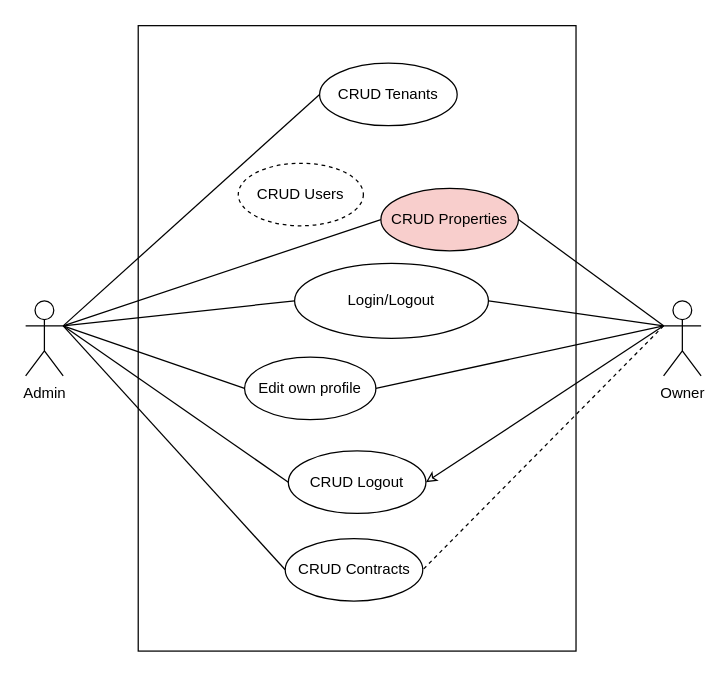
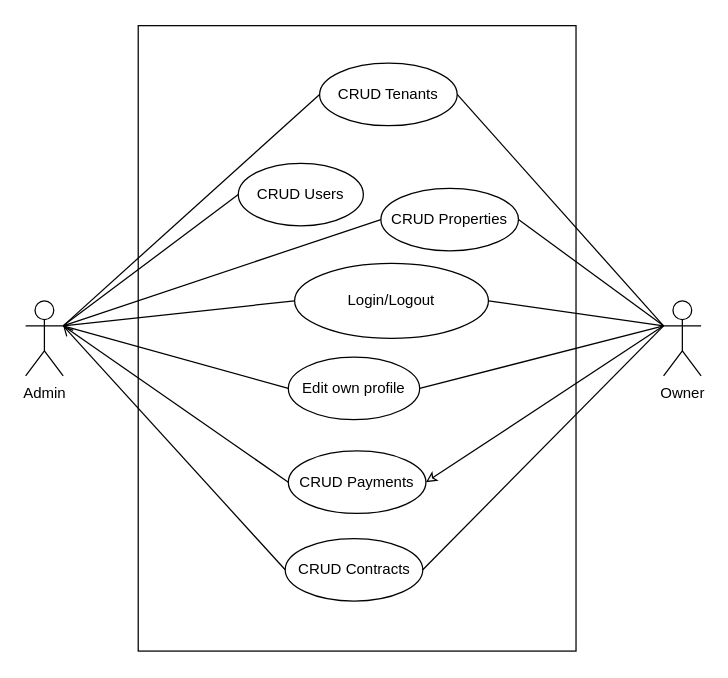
  <mxCell id="0" />
  <mxCell id="1" parent="0" />
  <mxCell id="2" value="" style="rounded=0;whiteSpace=wrap;html=1;" parent="1" vertex="1"><mxGeometry x="110" y="20" width="350" height="500" as="geometry" /></mxCell>
  <mxCell id="3" value="Admin" style="shape=umlActor;verticalLabelPosition=bottom;verticalAlign=top;html=1;" parent="1" vertex="1"><mxGeometry x="20" y="240" width="30" height="60" as="geometry" /></mxCell>
  <mxCell id="4" value="Owner" style="shape=umlActor;verticalLabelPosition=bottom;verticalAlign=top;html=1;" parent="1" vertex="1"><mxGeometry x="530" y="240" width="30" height="60" as="geometry" /></mxCell>
  <mxCell id="5" value="Login/Logout" style="ellipse;whiteSpace=wrap;html=1;" parent="1" vertex="1"><mxGeometry x="235" y="210" width="155" height="60" as="geometry" /></mxCell>
- <mxCell id="6" value="Edit own profile" style="ellipse;whiteSpace=wrap;html=1;" parent="1" vertex="1"><mxGeometry x="195" y="285" width="105" height="50" as="geometry" /></mxCell>
+ <mxCell id="6" value="Edit own profile" style="ellipse;whiteSpace=wrap;html=1;" parent="1" vertex="1"><mxGeometry x="230" y="285" width="105" height="50" as="geometry" /></mxCell>
  <mxCell id="7" value="CRUD Tenants" style="ellipse;whiteSpace=wrap;html=1;" parent="1" vertex="1"><mxGeometry x="255" y="50" width="110" height="50" as="geometry" /></mxCell>
  <mxCell id="8" value="CRUD&amp;nbsp;&lt;span style=&quot;background-color: initial;&quot;&gt;Contracts&lt;/span&gt;" style="ellipse;whiteSpace=wrap;html=1;" parent="1" vertex="1"><mxGeometry x="227.5" y="430" width="110" height="50" as="geometry" /></mxCell>
- <mxCell id="9" value="CRUD Users" style="ellipse;whiteSpace=wrap;html=1;dashed=1;" parent="1" vertex="1"><mxGeometry x="190" y="130" width="100" height="50" as="geometry" /></mxCell>
- <mxCell id="10" value="CRUD Properties" style="ellipse;whiteSpace=wrap;html=1;fillColor=#f8cecc;" parent="1" vertex="1"><mxGeometry x="304" y="150" width="110" height="50" as="geometry" /></mxCell>
- <mxCell id="11" value="CRUD Logout" style="ellipse;whiteSpace=wrap;html=1;" parent="1" vertex="1"><mxGeometry x="230" y="360" width="110" height="50" as="geometry" /></mxCell>
+ <mxCell id="9" value="CRUD Users" style="ellipse;whiteSpace=wrap;html=1;" parent="1" vertex="1"><mxGeometry x="190" y="130" width="100" height="50" as="geometry" /></mxCell>
+ <mxCell id="10" value="CRUD Properties" style="ellipse;whiteSpace=wrap;html=1;" parent="1" vertex="1"><mxGeometry x="304" y="150" width="110" height="50" as="geometry" /></mxCell>
+ <mxCell id="11" value="CRUD Payments" style="ellipse;whiteSpace=wrap;html=1;" parent="1" vertex="1"><mxGeometry x="230" y="360" width="110" height="50" as="geometry" /></mxCell>
+ <mxCell id="12" style="rounded=0;orthogonalLoop=1;jettySize=auto;html=1;entryX=1;entryY=0.5;entryDx=0;entryDy=0;endArrow=none;endFill=0;exitX=0;exitY=0.333;exitDx=0;exitDy=0;exitPerimeter=0;" parent="1" source="4" target="7" edge="1"><mxGeometry relative="1" as="geometry"><mxPoint x="680" y="260" as="sourcePoint" /><mxPoint x="354" y="0" as="targetPoint" /></mxGeometry></mxCell>
  <mxCell id="13" style="rounded=0;orthogonalLoop=1;jettySize=auto;html=1;entryX=1;entryY=0.5;entryDx=0;entryDy=0;endArrow=none;endFill=0;exitX=0;exitY=0.333;exitDx=0;exitDy=0;exitPerimeter=0;" edge="1" parent="1" source="4" target="10"><mxGeometry relative="1" as="geometry"><mxPoint x="670" y="250" as="sourcePoint" /><mxPoint x="333" y="65" as="targetPoint" /></mxGeometry></mxCell>
  <mxCell id="14" style="rounded=0;orthogonalLoop=1;jettySize=auto;html=1;entryX=1;entryY=0.5;entryDx=0;entryDy=0;endArrow=none;endFill=0;exitX=0;exitY=0.333;exitDx=0;exitDy=0;exitPerimeter=0;" edge="1" parent="1" source="4" target="5"><mxGeometry relative="1" as="geometry"><mxPoint x="680" y="260" as="sourcePoint" /><mxPoint x="348" y="155" as="targetPoint" /></mxGeometry></mxCell>
  <mxCell id="15" style="rounded=0;orthogonalLoop=1;jettySize=auto;html=1;entryX=1;entryY=0.5;entryDx=0;entryDy=0;endArrow=none;endFill=0;exitX=0;exitY=0.333;exitDx=0;exitDy=0;exitPerimeter=0;" edge="1" parent="1" source="4" target="6"><mxGeometry relative="1" as="geometry"><mxPoint x="680" y="260" as="sourcePoint" /><mxPoint x="340" y="240" as="targetPoint" /></mxGeometry></mxCell>
  <mxCell id="16" style="rounded=0;orthogonalLoop=1;jettySize=auto;html=1;entryX=1;entryY=0.5;entryDx=0;entryDy=0;endArrow=classic;endFill=0;exitX=0;exitY=0.333;exitDx=0;exitDy=0;exitPerimeter=0;" edge="1" parent="1" source="4" target="11"><mxGeometry relative="1" as="geometry"><mxPoint x="680" y="260" as="sourcePoint" /><mxPoint x="345" y="320" as="targetPoint" /></mxGeometry></mxCell>
- <mxCell id="17" style="rounded=0;orthogonalLoop=1;jettySize=auto;html=1;entryX=1;entryY=0.5;entryDx=0;entryDy=0;endArrow=none;endFill=0;exitX=0;exitY=0.333;exitDx=0;exitDy=0;exitPerimeter=0;dashed=1;" edge="1" parent="1" source="4" target="8"><mxGeometry relative="1" as="geometry"><mxPoint x="690" y="270" as="sourcePoint" /><mxPoint x="355" y="330" as="targetPoint" /></mxGeometry></mxCell>
+ <mxCell id="17" style="rounded=0;orthogonalLoop=1;jettySize=auto;html=1;entryX=1;entryY=0.5;entryDx=0;entryDy=0;endArrow=none;endFill=0;exitX=0;exitY=0.333;exitDx=0;exitDy=0;exitPerimeter=0;" edge="1" parent="1" source="4" target="8"><mxGeometry relative="1" as="geometry"><mxPoint x="690" y="270" as="sourcePoint" /><mxPoint x="355" y="330" as="targetPoint" /></mxGeometry></mxCell>
  <mxCell id="18" style="rounded=0;orthogonalLoop=1;jettySize=auto;html=1;entryX=1;entryY=0.333;entryDx=0;entryDy=0;endArrow=none;endFill=0;exitX=0;exitY=0.5;exitDx=0;exitDy=0;entryPerimeter=0;" edge="1" parent="1" source="7" target="3"><mxGeometry relative="1" as="geometry"><mxPoint x="700" y="280" as="sourcePoint" /><mxPoint x="365" y="340" as="targetPoint" /></mxGeometry></mxCell>
+ <mxCell id="19" style="rounded=0;orthogonalLoop=1;jettySize=auto;html=1;entryX=1;entryY=0.333;entryDx=0;entryDy=0;endArrow=none;endFill=0;exitX=0;exitY=0.5;exitDx=0;exitDy=0;entryPerimeter=0;" edge="1" parent="1" source="9" target="3"><mxGeometry relative="1" as="geometry"><mxPoint x="238" y="-5" as="sourcePoint" /><mxPoint x="-50" y="260" as="targetPoint" /></mxGeometry></mxCell>
  <mxCell id="20" style="rounded=0;orthogonalLoop=1;jettySize=auto;html=1;entryX=1;entryY=0.333;entryDx=0;entryDy=0;endArrow=none;endFill=0;exitX=0;exitY=0.5;exitDx=0;exitDy=0;entryPerimeter=0;" edge="1" parent="1" source="10" target="3"><mxGeometry relative="1" as="geometry"><mxPoint x="243" y="75" as="sourcePoint" /><mxPoint x="-40" y="270" as="targetPoint" /></mxGeometry></mxCell>
  <mxCell id="21" style="rounded=0;orthogonalLoop=1;jettySize=auto;html=1;entryX=1;entryY=0.333;entryDx=0;entryDy=0;endArrow=none;endFill=0;exitX=0;exitY=0.5;exitDx=0;exitDy=0;entryPerimeter=0;" edge="1" parent="1" source="5" target="3"><mxGeometry relative="1" as="geometry"><mxPoint x="253" y="85" as="sourcePoint" /><mxPoint x="-30" y="280" as="targetPoint" /></mxGeometry></mxCell>
  <mxCell id="22" style="rounded=0;orthogonalLoop=1;jettySize=auto;html=1;entryX=1;entryY=0.333;entryDx=0;entryDy=0;endArrow=none;endFill=0;exitX=0;exitY=0.5;exitDx=0;exitDy=0;entryPerimeter=0;" edge="1" parent="1" source="6" target="3"><mxGeometry relative="1" as="geometry"><mxPoint x="263" y="95" as="sourcePoint" /><mxPoint x="-20" y="290" as="targetPoint" /></mxGeometry></mxCell>
  <mxCell id="23" style="rounded=0;orthogonalLoop=1;jettySize=auto;html=1;entryX=1;entryY=0.333;entryDx=0;entryDy=0;endArrow=none;endFill=0;exitX=0;exitY=0.5;exitDx=0;exitDy=0;entryPerimeter=0;" edge="1" parent="1" source="11" target="3"><mxGeometry relative="1" as="geometry"><mxPoint x="273" y="105" as="sourcePoint" /><mxPoint x="-10" y="300" as="targetPoint" /></mxGeometry></mxCell>
- <mxCell id="24" style="rounded=0;orthogonalLoop=1;jettySize=auto;html=1;entryX=1;entryY=0.333;entryDx=0;entryDy=0;endArrow=none;endFill=0;exitX=0;exitY=0.5;exitDx=0;exitDy=0;entryPerimeter=0;" edge="1" parent="1" source="8" target="3"><mxGeometry relative="1" as="geometry"><mxPoint x="283" y="115" as="sourcePoint" /><mxPoint x="0" y="310" as="targetPoint" /></mxGeometry></mxCell>
+ <mxCell id="24" style="rounded=0;orthogonalLoop=1;jettySize=auto;html=1;entryX=1;entryY=0.333;entryDx=0;entryDy=0;endArrow=open;endFill=0;exitX=0;exitY=0.5;exitDx=0;exitDy=0;entryPerimeter=0;" edge="1" parent="1" source="8" target="3"><mxGeometry relative="1" as="geometry"><mxPoint x="283" y="115" as="sourcePoint" /><mxPoint x="0" y="310" as="targetPoint" /></mxGeometry></mxCell>
